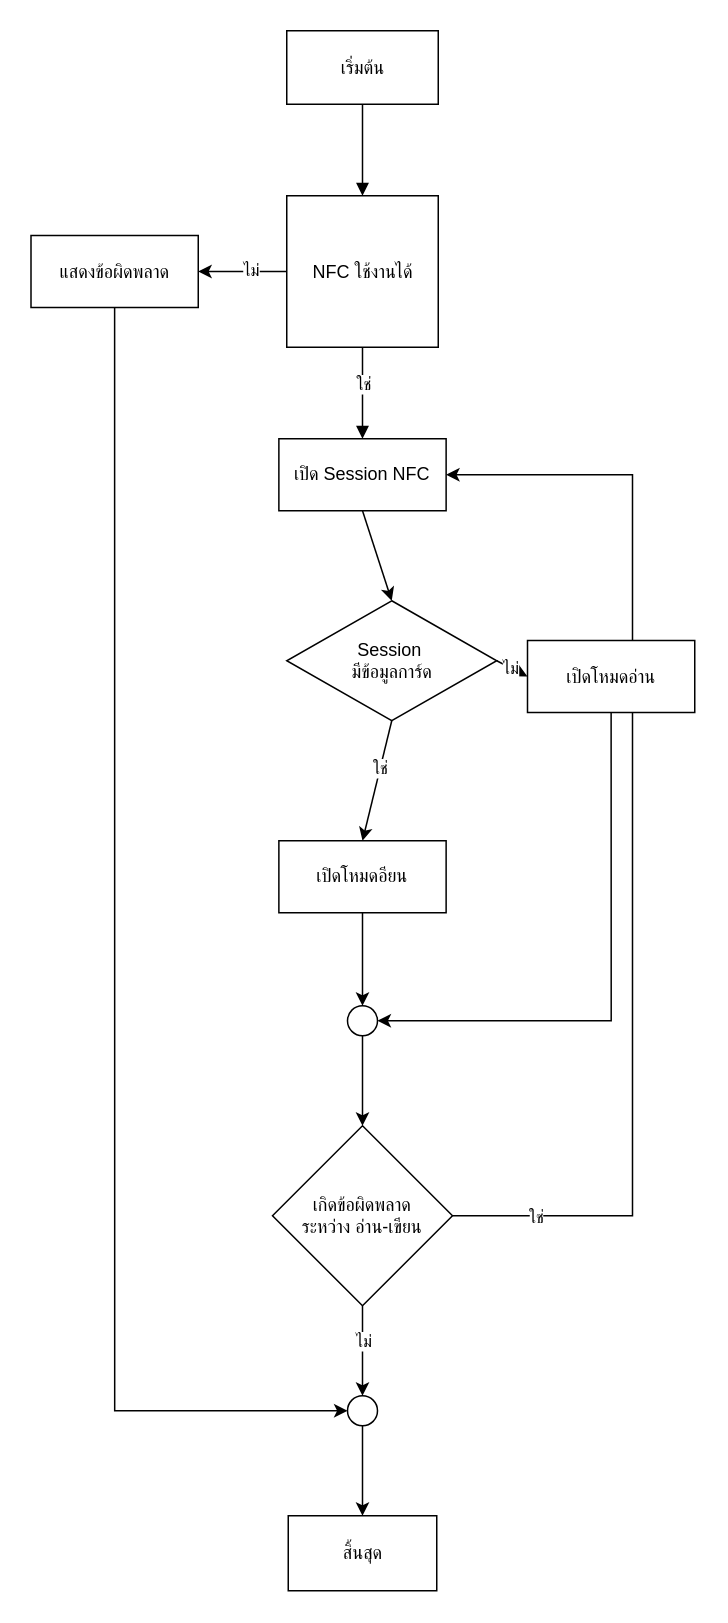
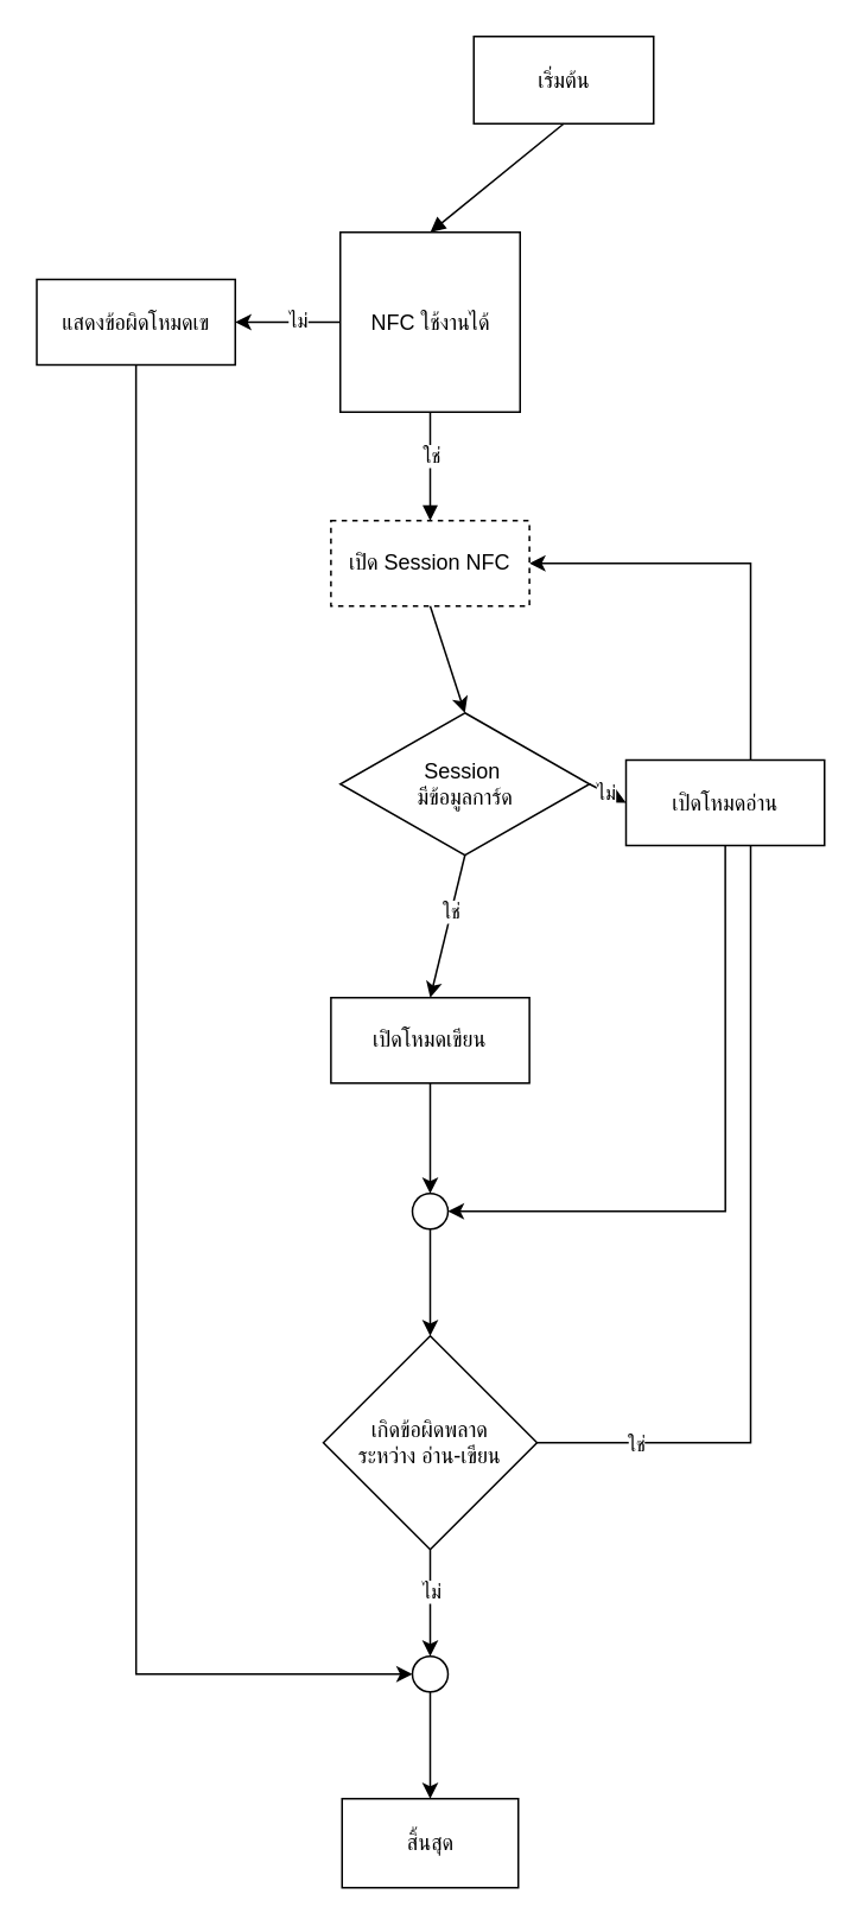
  <mxCell id="0" />
  <mxCell id="1" parent="0" />
  <mxCell id="2" style="edgeStyle=orthogonalEdgeStyle;html=1;entryX=1;entryY=0.5;entryDx=0;entryDy=0;exitX=1;exitY=0.5;exitDx=0;exitDy=0;rounded=0;" edge="1" parent="1" source="26" target="10"><mxGeometry relative="1" as="geometry"><Array as="points"><mxPoint x="421" y="810" /><mxPoint x="421" y="316" /></Array></mxGeometry></mxCell>
  <mxCell id="3" value="ใช่" style="edgeLabel;html=1;align=center;verticalAlign=middle;resizable=0;points=[];" vertex="1" connectable="0" parent="2"><mxGeometry x="-0.852" relative="1" as="geometry"><mxPoint as="offset" /></mxGeometry></mxCell>
- <mxCell id="4" value="เริ่มต้น" style="whiteSpace=wrap;strokeWidth=1;fillColor=default;" parent="1" vertex="1"><mxGeometry x="190.5" y="20" width="101" height="49" as="geometry" /></mxCell>
+ <mxCell id="4" value="เริ่มต้น" style="whiteSpace=wrap;strokeWidth=1;fillColor=default;" parent="1" vertex="1"><mxGeometry x="265.5" y="20" width="101" height="49" as="geometry" /></mxCell>
  <mxCell id="5" value="สิ้นสุด" style="whiteSpace=wrap;strokeWidth=1;fillColor=default;" parent="1" vertex="1"><mxGeometry x="191.5" y="1010" width="99" height="50" as="geometry" /></mxCell>
  <mxCell id="6" value="" style="curved=1;startArrow=none;endArrow=block;exitX=0.5;exitY=1;entryX=0.5;entryY=0;rounded=0;entryDx=0;entryDy=0;exitDx=0;exitDy=0;" parent="1" source="4" target="9" edge="1"><mxGeometry relative="1" as="geometry"><Array as="points" /><mxPoint x="241" y="-21" as="targetPoint" /></mxGeometry></mxCell>
  <mxCell id="7" value="" style="curved=1;startArrow=none;endArrow=block;exitX=0.5;exitY=1;entryX=0.5;entryY=0;rounded=0;entryDx=0;entryDy=0;exitDx=0;exitDy=0;" parent="1" source="9" target="10" edge="1"><mxGeometry relative="1" as="geometry"><Array as="points" /><mxPoint x="241" y="-52" as="sourcePoint" /></mxGeometry></mxCell>
  <mxCell id="8" value="&lt;span style=&quot;color: rgb(0, 0, 0);&quot;&gt;ใช่&lt;/span&gt;" style="edgeLabel;html=1;align=center;verticalAlign=middle;resizable=0;points=[];" vertex="1" connectable="0" parent="7"><mxGeometry x="-0.224" relative="1" as="geometry"><mxPoint as="offset" /></mxGeometry></mxCell>
  <mxCell id="9" value="NFC ใช้งานได้" style="strokeWidth=1;whiteSpace=wrap;fillColor=default;rounded=0;" parent="1" vertex="1"><mxGeometry x="190.5" y="130" width="101" height="101" as="geometry" /></mxCell>
- <mxCell id="10" value="เปิด Session NFC" style="whiteSpace=wrap;strokeWidth=1;fillColor=default;" parent="1" vertex="1"><mxGeometry x="185.25" y="292" width="111.5" height="48" as="geometry" /></mxCell>
- <mxCell id="11" value="แสดงข้อผิดพลาด" style="whiteSpace=wrap;strokeWidth=1;fillColor=default;" parent="1" vertex="1"><mxGeometry x="20" y="156.5" width="111.5" height="48" as="geometry" /></mxCell>
+ <mxCell id="10" value="เปิด Session NFC" style="whiteSpace=wrap;strokeWidth=1;fillColor=default;dashed=1;" parent="1" vertex="1"><mxGeometry x="185.25" y="292" width="111.5" height="48" as="geometry" /></mxCell>
+ <mxCell id="11" value="แสดงข้อผิดโหมดเข" style="whiteSpace=wrap;strokeWidth=1;fillColor=default;" parent="1" vertex="1"><mxGeometry x="20" y="156.5" width="111.5" height="48" as="geometry" /></mxCell>
  <mxCell id="12" value="" style="endArrow=classic;html=1;rounded=0;entryX=1;entryY=0.5;entryDx=0;entryDy=0;exitX=0;exitY=0.5;exitDx=0;exitDy=0;" parent="1" source="9" target="11" edge="1"><mxGeometry width="50" height="50" relative="1" as="geometry"><mxPoint x="171" y="259" as="sourcePoint" /><mxPoint x="221" y="209" as="targetPoint" /></mxGeometry></mxCell>
  <mxCell id="13" value="&lt;span style=&quot;color: rgb(0, 0, 0);&quot;&gt;ไม่&lt;/span&gt;" style="edgeLabel;html=1;align=center;verticalAlign=middle;resizable=0;points=[];" vertex="1" connectable="0" parent="12"><mxGeometry x="-0.175" y="-1" relative="1" as="geometry"><mxPoint as="offset" /></mxGeometry></mxCell>
  <mxCell id="14" value="Session &#10;มีข้อมูลการ์ด" style="rhombus;strokeWidth=1;whiteSpace=wrap;fillColor=default;" parent="1" vertex="1"><mxGeometry x="190.5" y="400" width="140" height="80" as="geometry" /></mxCell>
  <mxCell id="15" value="" style="endArrow=classic;html=1;rounded=0;exitX=0.5;exitY=1;exitDx=0;exitDy=0;entryX=0.5;entryY=0;entryDx=0;entryDy=0;" parent="1" source="10" target="14" edge="1"><mxGeometry width="50" height="50" relative="1" as="geometry"><mxPoint x="231" y="419" as="sourcePoint" /><mxPoint x="281" y="369" as="targetPoint" /></mxGeometry></mxCell>
- <mxCell id="16" value="เปิดโหมดอียน" style="whiteSpace=wrap;strokeWidth=1;fillColor=default;" parent="1" vertex="1"><mxGeometry x="185.25" y="560" width="111.5" height="48" as="geometry" /></mxCell>
+ <mxCell id="16" value="เปิดโหมดเขียน" style="whiteSpace=wrap;strokeWidth=1;fillColor=default;" parent="1" vertex="1"><mxGeometry x="185.25" y="560" width="111.5" height="48" as="geometry" /></mxCell>
  <mxCell id="17" value="" style="endArrow=classic;html=1;rounded=0;exitX=0.5;exitY=1;exitDx=0;exitDy=0;entryX=0.5;entryY=0;entryDx=0;entryDy=0;" parent="1" source="14" target="16" edge="1"><mxGeometry width="50" height="50" relative="1" as="geometry"><mxPoint x="211" y="439" as="sourcePoint" /><mxPoint x="261" y="389" as="targetPoint" /></mxGeometry></mxCell>
  <mxCell id="18" value="&lt;span style=&quot;color: rgb(0, 0, 0);&quot;&gt;ใช่&lt;/span&gt;" style="edgeLabel;html=1;align=center;verticalAlign=middle;resizable=0;points=[];" vertex="1" connectable="0" parent="17"><mxGeometry x="-0.213" relative="1" as="geometry"><mxPoint as="offset" /></mxGeometry></mxCell>
  <mxCell id="19" value="เปิดโหมดอ่าน" style="whiteSpace=wrap;strokeWidth=1;fillColor=default;" parent="1" vertex="1"><mxGeometry x="351" y="426.5" width="111.5" height="48" as="geometry" /></mxCell>
  <mxCell id="20" value="" style="endArrow=classic;html=1;rounded=0;exitX=1;exitY=0.5;exitDx=0;exitDy=0;entryX=0;entryY=0.5;entryDx=0;entryDy=0;" parent="1" source="14" target="19" edge="1"><mxGeometry width="50" height="50" relative="1" as="geometry"><mxPoint x="171" y="519" as="sourcePoint" /><mxPoint x="221" y="469" as="targetPoint" /></mxGeometry></mxCell>
  <mxCell id="21" value="&lt;span style=&quot;color: rgb(0, 0, 0);&quot;&gt;ไม่&lt;/span&gt;" style="edgeLabel;html=1;align=center;verticalAlign=middle;resizable=0;points=[];" vertex="1" connectable="0" parent="20"><mxGeometry x="-0.162" relative="1" as="geometry"><mxPoint as="offset" /></mxGeometry></mxCell>
  <mxCell id="22" value="" style="ellipse;whiteSpace=wrap;html=1;aspect=fixed;fillColor=default;" parent="1" vertex="1"><mxGeometry x="231" y="670" width="20" height="20" as="geometry" /></mxCell>
  <mxCell id="23" value="" style="endArrow=classic;html=1;rounded=0;exitX=0.5;exitY=1;exitDx=0;exitDy=0;entryX=0.5;entryY=0;entryDx=0;entryDy=0;" parent="1" source="16" target="22" edge="1"><mxGeometry width="50" height="50" relative="1" as="geometry"><mxPoint x="231" y="743" as="sourcePoint" /><mxPoint x="281" y="693" as="targetPoint" /></mxGeometry></mxCell>
  <mxCell id="24" value="" style="endArrow=classic;html=1;rounded=0;entryX=0.5;entryY=0;entryDx=0;entryDy=0;exitX=0.5;exitY=1;exitDx=0;exitDy=0;" parent="1" source="22" target="26" edge="1"><mxGeometry width="50" height="50" relative="1" as="geometry"><mxPoint x="181" y="813" as="sourcePoint" /><mxPoint x="231" y="763" as="targetPoint" /></mxGeometry></mxCell>
  <mxCell id="25" value="" style="endArrow=classic;html=1;rounded=0;entryX=1;entryY=0.5;entryDx=0;entryDy=0;exitX=0.5;exitY=1;exitDx=0;exitDy=0;edgeStyle=orthogonalEdgeStyle;" parent="1" source="19" target="22" edge="1"><mxGeometry width="50" height="50" relative="1" as="geometry"><mxPoint x="421" y="539" as="sourcePoint" /><mxPoint x="241" y="369" as="targetPoint" /></mxGeometry></mxCell>
  <mxCell id="26" value="เกิดข้อผิดพลาด&#10;ระหว่าง อ่าน-เขียน" style="rhombus;strokeWidth=1;whiteSpace=wrap;fillColor=default;" parent="1" vertex="1"><mxGeometry x="181" y="750" width="120" height="120" as="geometry" /></mxCell>
  <mxCell id="27" value="" style="endArrow=classic;html=1;rounded=0;exitX=0.5;exitY=1;exitDx=0;exitDy=0;entryX=0.5;entryY=0;entryDx=0;entryDy=0;" parent="1" source="26" target="29" edge="1"><mxGeometry width="50" height="50" relative="1" as="geometry"><mxPoint x="332" y="768" as="sourcePoint" /><mxPoint x="382" y="718" as="targetPoint" /></mxGeometry></mxCell>
  <mxCell id="28" value="ไม่" style="edgeLabel;html=1;align=center;verticalAlign=middle;resizable=0;points=[];" parent="27" vertex="1" connectable="0"><mxGeometry x="-0.224" relative="1" as="geometry"><mxPoint as="offset" /></mxGeometry></mxCell>
  <mxCell id="29" value="" style="ellipse;whiteSpace=wrap;html=1;aspect=fixed;fillColor=default;" parent="1" vertex="1"><mxGeometry x="231" y="930" width="20" height="20" as="geometry" /></mxCell>
  <mxCell id="30" value="" style="endArrow=classic;html=1;rounded=0;exitX=0.5;exitY=1;exitDx=0;exitDy=0;entryX=0.5;entryY=0;entryDx=0;entryDy=0;" parent="1" source="29" target="5" edge="1"><mxGeometry width="50" height="50" relative="1" as="geometry"><mxPoint x="332" y="1068" as="sourcePoint" /><mxPoint x="382" y="1018" as="targetPoint" /></mxGeometry></mxCell>
  <mxCell id="31" value="" style="endArrow=classic;html=1;rounded=0;exitX=0.5;exitY=1;exitDx=0;exitDy=0;entryX=0;entryY=0.5;entryDx=0;entryDy=0;edgeStyle=orthogonalEdgeStyle;" parent="1" source="11" target="29" edge="1"><mxGeometry width="50" height="50" relative="1" as="geometry"><mxPoint x="332" y="224" as="sourcePoint" /><mxPoint x="382" y="174" as="targetPoint" /></mxGeometry></mxCell>
